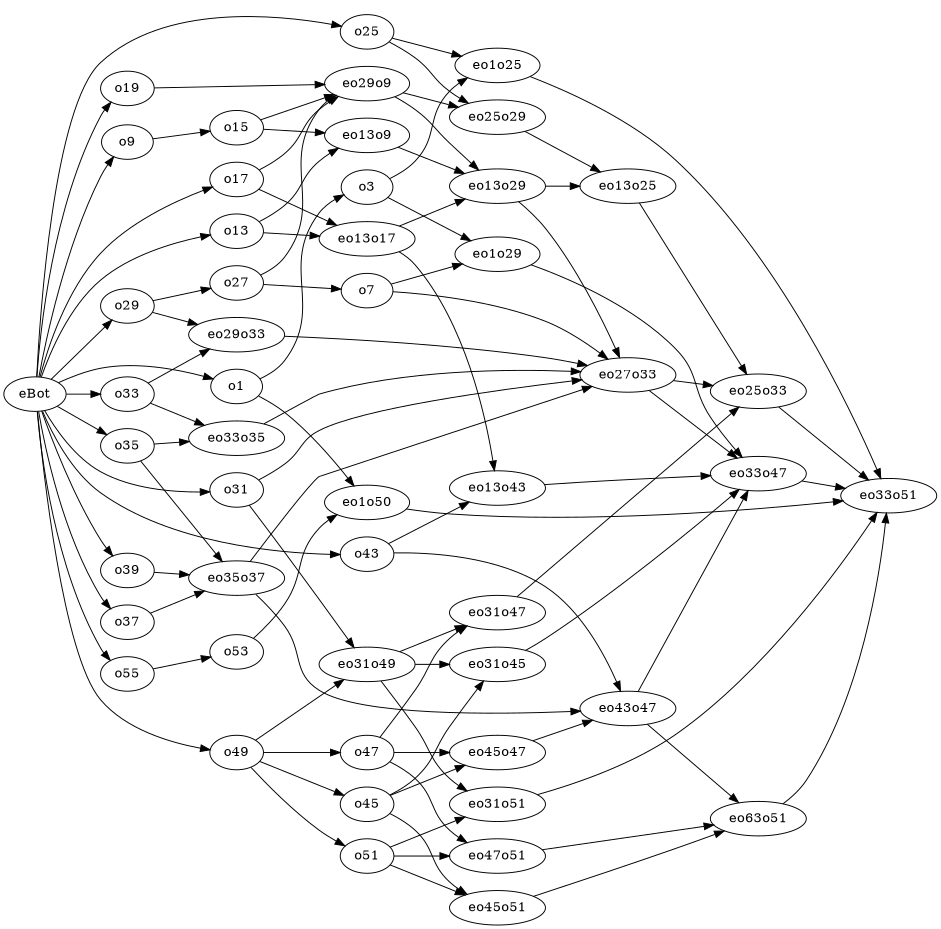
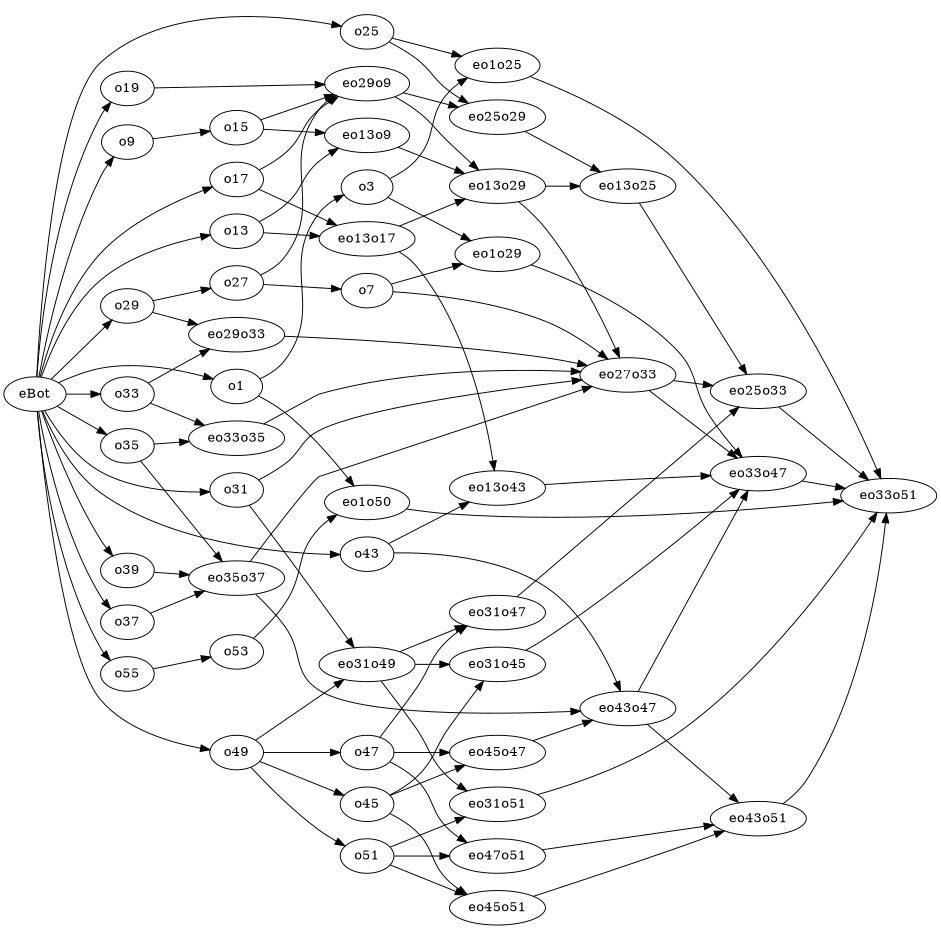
  strict digraph {
    rankdir=LR
    o33
    eo29o33
    eo33o35
    eo27o33
    o27
    eo29o9
    o7
    eo13o29
    eo25o29
    eo1o29
    eo31o45
    eo33o47
    eo33o51
    eo13o25
    eo31o51
    o47
    eo47o51
    eo31o47
    eo45o47
-   eo43o51 [label=eo63o51]
+   eo43o51
    eo25o33
    eo43o47
    o43
    eo13o43
    o25
    eo1o25
    o13
    eo13o9
    eo13o17
    o15
    o31
    eo31o49
    o51
    eo45o51
    o3
    o45
    eBot
    o29
    o1
    o9
    o19
    o37
    o17
    o35
    o49
    o39
    o55
    n48 [label=eo1o50]
    eo35o37
    o53
    o33 -> eo29o33
    o33 -> eo33o35
    eo29o33 -> eo27o33
    eo33o35 -> eo27o33
    eo27o33 -> eo33o47
    eo27o33 -> eo25o33
    o27 -> eo29o9
    o27 -> o7
    eo29o9 -> eo13o29
    eo29o9 -> eo25o29
    o7 -> eo27o33
    o7 -> eo1o29
    eo13o29 -> eo27o33
    eo13o29 -> eo13o25
    eo25o29 -> eo13o25
    eo1o29 -> eo33o47
    eo31o45 -> eo33o47
    eo33o47 -> eo33o51
    eo13o25 -> eo25o33
    eo31o51 -> eo33o51
    o47 -> eo47o51
    o47 -> eo31o47
    o47 -> eo45o47
    eo47o51 -> eo43o51
    eo31o47 -> eo25o33
    eo45o47 -> eo43o47
    eo43o51 -> eo33o51
    eo25o33 -> eo33o51
    eo43o47 -> eo33o47
    eo43o47 -> eo43o51
    o43 -> eo43o47
    o43 -> eo13o43
    eo13o43 -> eo33o47
    o25 -> eo25o29
    o25 -> eo1o25
    eo1o25 -> eo33o51
    o13 -> eo13o9
    o13 -> eo13o17
    eo13o9 -> eo13o29
    eo13o17 -> eo13o29
    eo13o17 -> eo13o43
    o15 -> eo29o9
    o15 -> eo13o9
    o31 -> eo27o33
    o31 -> eo31o49
    eo31o49 -> eo31o45
    eo31o49 -> eo31o51
    eo31o49 -> eo31o47
    o51 -> eo31o51
    o51 -> eo47o51
    o51 -> eo45o51
    eo45o51 -> eo43o51
    o3 -> eo1o29
    o3 -> eo1o25
    o45 -> eo31o45
    o45 -> eo45o47
    o45 -> eo45o51
    eBot -> o33
    eBot -> o43
    eBot -> o25
    eBot -> o13
    eBot -> o31
    eBot -> o29
    eBot -> o1
    eBot -> o9
    eBot -> o19
    eBot -> o37
    eBot -> o17
    eBot -> o35
    eBot -> o49
    eBot -> o39
    eBot -> o55
    o29 -> eo29o33
    o29 -> o27
    o1 -> o3
    o1 -> n48
    o9 -> o15
    o19 -> eo29o9
    o37 -> eo35o37
    o17 -> eo29o9
    o17 -> eo13o17
    o35 -> eo33o35
    o35 -> eo35o37
    o49 -> o47
    o49 -> eo31o49
    o49 -> o51
    o49 -> o45
    o39 -> eo35o37
    o55 -> o53
    n48 -> eo33o51
    eo35o37 -> eo27o33
    eo35o37 -> eo43o47
    o53 -> n48
  }
